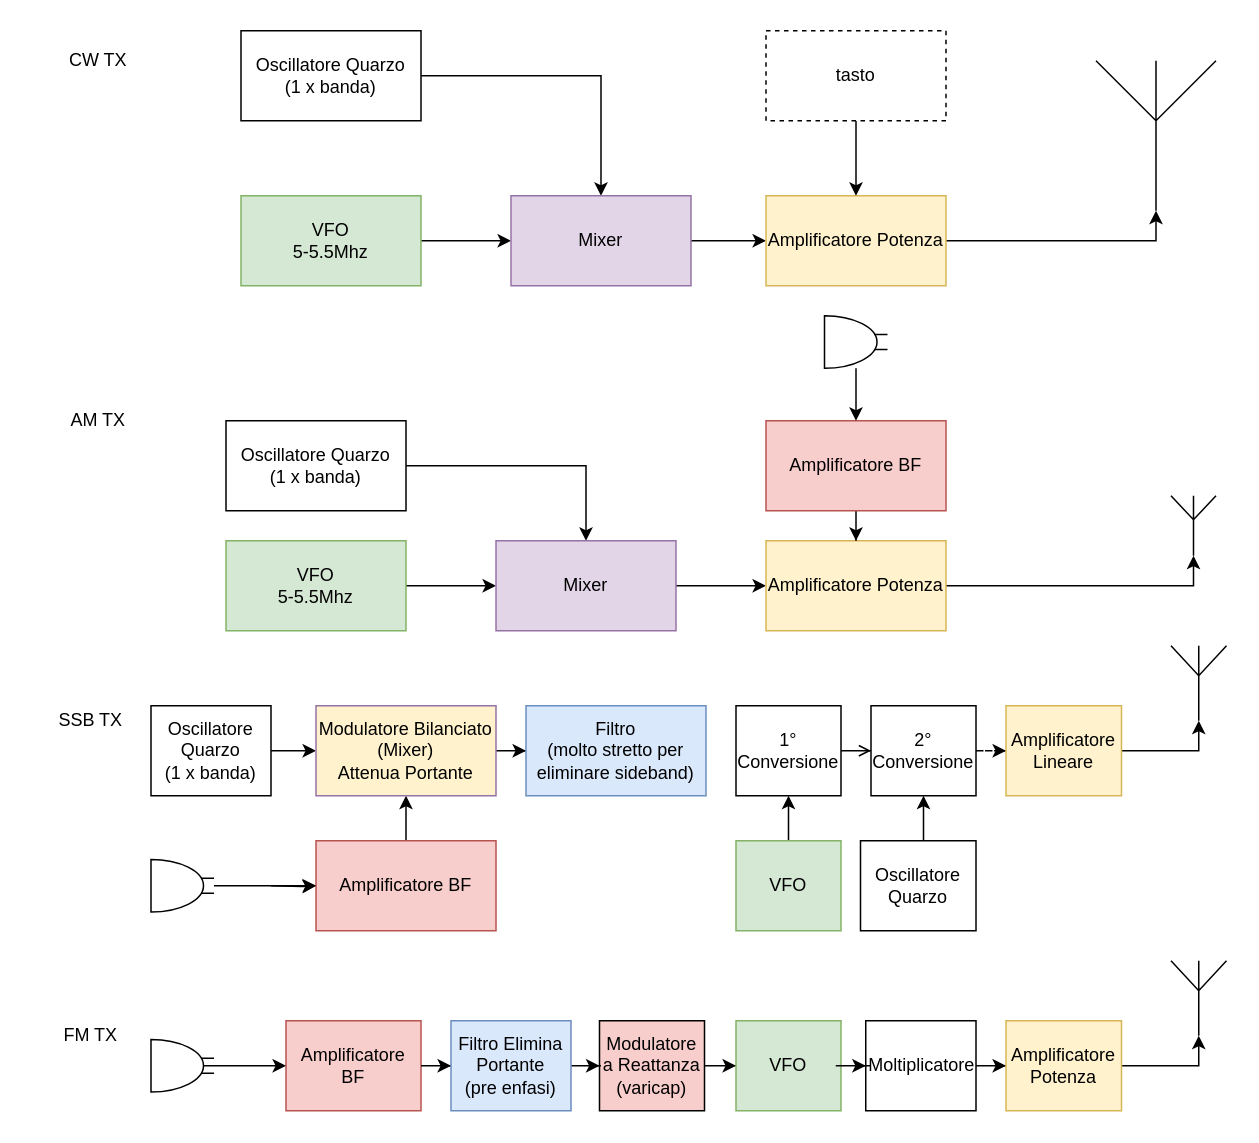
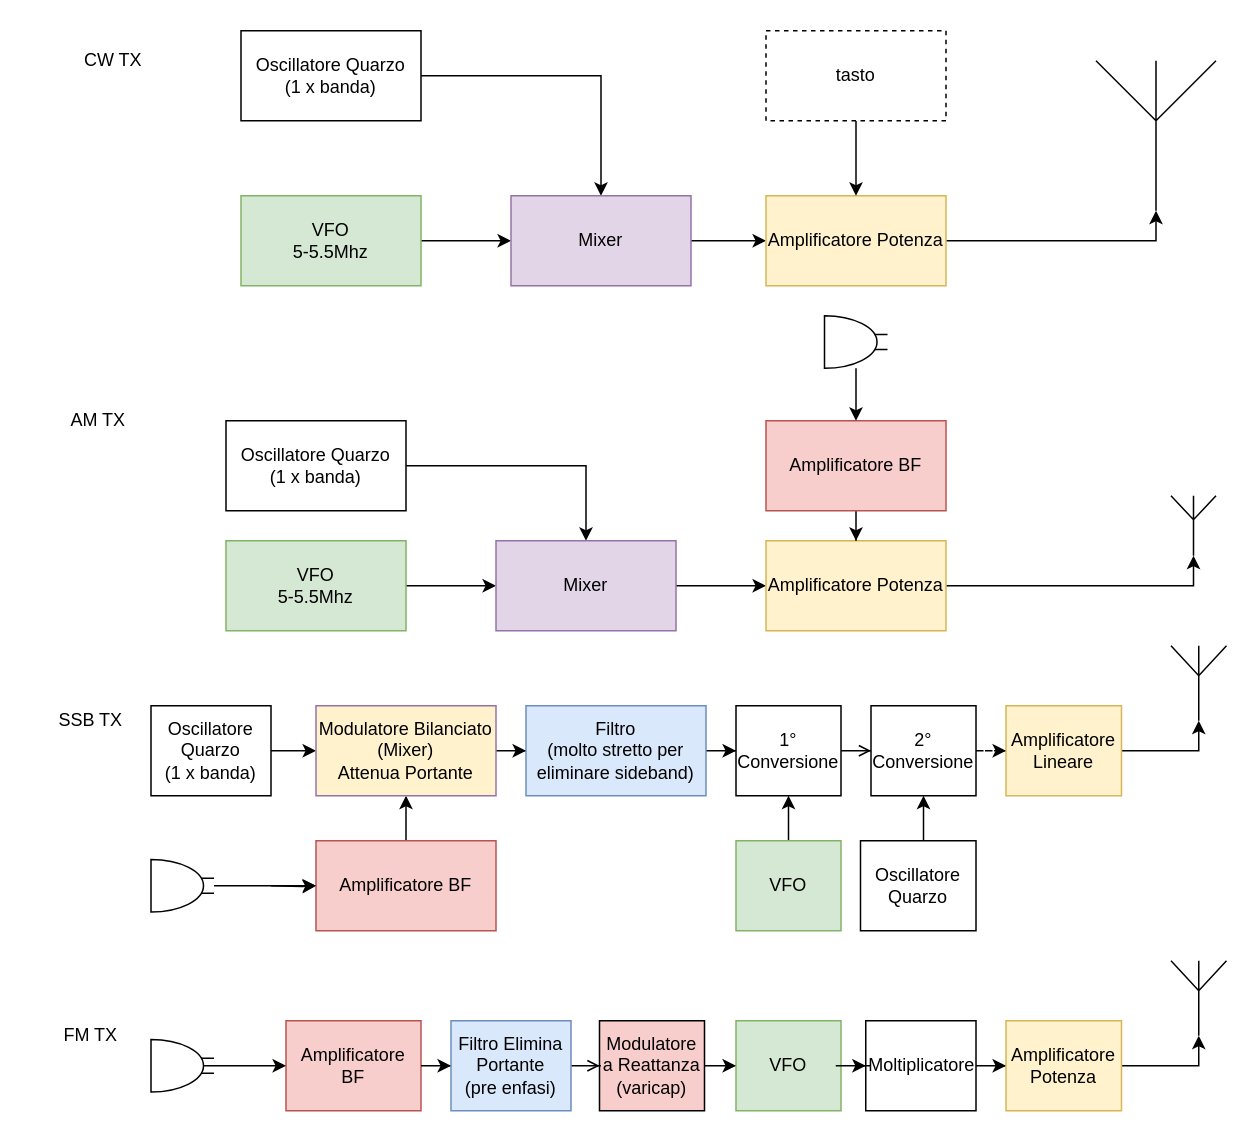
  <mxCell id="0" />
  <mxCell id="1" parent="0" />
  <mxCell id="2" style="edgeStyle=orthogonalEdgeStyle;rounded=0;orthogonalLoop=1;jettySize=auto;html=1;" parent="1" source="3" target="8" edge="1"><mxGeometry relative="1" as="geometry" /></mxCell>
  <mxCell id="3" value="VFO&lt;br&gt;5-5.5Mhz" style="rounded=0;whiteSpace=wrap;html=1;fillColor=#d5e8d4;strokeColor=#82b366;" parent="1" vertex="1"><mxGeometry x="160" y="130" width="120" height="60" as="geometry" /></mxCell>
- <mxCell id="4" value="CW TX" style="text;html=1;strokeColor=none;fillColor=none;align=center;verticalAlign=middle;whiteSpace=wrap;rounded=0;" parent="1" vertex="1"><mxGeometry x="30" y="30" width="70" height="20" as="geometry" /></mxCell>
+ <mxCell id="4" value="CW TX" style="text;html=1;strokeColor=none;fillColor=none;align=center;verticalAlign=middle;whiteSpace=wrap;rounded=0;" parent="1" vertex="1"><mxGeometry x="40" y="30" width="70" height="20" as="geometry" /></mxCell>
  <mxCell id="5" style="edgeStyle=orthogonalEdgeStyle;rounded=0;orthogonalLoop=1;jettySize=auto;html=1;" parent="1" source="6" target="8" edge="1"><mxGeometry relative="1" as="geometry" /></mxCell>
  <mxCell id="6" value="Oscillatore Quarzo&lt;br&gt;(1 x banda)" style="rounded=0;whiteSpace=wrap;html=1;" parent="1" vertex="1"><mxGeometry x="160" y="20" width="120" height="60" as="geometry" /></mxCell>
  <mxCell id="7" style="edgeStyle=orthogonalEdgeStyle;rounded=0;orthogonalLoop=1;jettySize=auto;html=1;exitX=1;exitY=0.5;exitDx=0;exitDy=0;" parent="1" source="8" target="10" edge="1"><mxGeometry relative="1" as="geometry" /></mxCell>
  <mxCell id="8" value="Mixer" style="rounded=0;whiteSpace=wrap;html=1;fillColor=#e1d5e7;strokeColor=#9673a6;" parent="1" vertex="1"><mxGeometry x="340" y="130" width="120" height="60" as="geometry" /></mxCell>
  <mxCell id="9" style="edgeStyle=orthogonalEdgeStyle;rounded=0;orthogonalLoop=1;jettySize=auto;html=1;entryX=0.5;entryY=1;entryDx=0;entryDy=0;entryPerimeter=0;" parent="1" source="10" target="13" edge="1"><mxGeometry relative="1" as="geometry" /></mxCell>
  <mxCell id="10" value="Amplificatore Potenza" style="rounded=0;whiteSpace=wrap;html=1;fillColor=#fff2cc;strokeColor=#d6b656;" parent="1" vertex="1"><mxGeometry x="510" y="130" width="120" height="60" as="geometry" /></mxCell>
  <mxCell id="11" style="edgeStyle=orthogonalEdgeStyle;rounded=0;orthogonalLoop=1;jettySize=auto;html=1;exitX=0.5;exitY=1;exitDx=0;exitDy=0;entryX=0.5;entryY=0;entryDx=0;entryDy=0;" parent="1" source="12" target="10" edge="1"><mxGeometry relative="1" as="geometry" /></mxCell>
  <mxCell id="12" value="tasto" style="rounded=0;whiteSpace=wrap;html=1;dashed=1;" parent="1" vertex="1"><mxGeometry x="510" y="20" width="120" height="60" as="geometry" /></mxCell>
  <mxCell id="13" value="" style="verticalLabelPosition=bottom;shadow=0;dashed=0;align=center;html=1;verticalAlign=top;shape=mxgraph.electrical.radio.aerial_-_antenna_1;" parent="1" vertex="1"><mxGeometry x="730" y="40" width="80" height="100" as="geometry" /></mxCell>
  <mxCell id="14" style="edgeStyle=orthogonalEdgeStyle;rounded=0;orthogonalLoop=1;jettySize=auto;html=1;" parent="1" source="15" target="19" edge="1"><mxGeometry relative="1" as="geometry" /></mxCell>
  <mxCell id="15" value="VFO&lt;br&gt;5-5.5Mhz" style="rounded=0;whiteSpace=wrap;html=1;fillColor=#d5e8d4;strokeColor=#82b366;" parent="1" vertex="1"><mxGeometry x="150" y="360" width="120" height="60" as="geometry" /></mxCell>
  <mxCell id="16" style="edgeStyle=orthogonalEdgeStyle;rounded=0;orthogonalLoop=1;jettySize=auto;html=1;" parent="1" source="17" target="19" edge="1"><mxGeometry relative="1" as="geometry" /></mxCell>
  <mxCell id="17" value="Oscillatore Quarzo&lt;br&gt;(1 x banda)" style="rounded=0;whiteSpace=wrap;html=1;" parent="1" vertex="1"><mxGeometry x="150" y="280" width="120" height="60" as="geometry" /></mxCell>
  <mxCell id="18" style="edgeStyle=orthogonalEdgeStyle;rounded=0;orthogonalLoop=1;jettySize=auto;html=1;exitX=1;exitY=0.5;exitDx=0;exitDy=0;" parent="1" source="19" target="21" edge="1"><mxGeometry relative="1" as="geometry" /></mxCell>
  <mxCell id="19" value="Mixer" style="rounded=0;whiteSpace=wrap;html=1;fillColor=#e1d5e7;strokeColor=#9673a6;" parent="1" vertex="1"><mxGeometry x="330" y="360" width="120" height="60" as="geometry" /></mxCell>
  <mxCell id="20" style="edgeStyle=orthogonalEdgeStyle;rounded=0;orthogonalLoop=1;jettySize=auto;html=1;entryX=0.5;entryY=1;entryDx=0;entryDy=0;entryPerimeter=0;" parent="1" source="21" target="22" edge="1"><mxGeometry relative="1" as="geometry" /></mxCell>
  <mxCell id="21" value="Amplificatore Potenza" style="rounded=0;whiteSpace=wrap;html=1;fillColor=#fff2cc;strokeColor=#d6b656;" parent="1" vertex="1"><mxGeometry x="510" y="360" width="120" height="60" as="geometry" /></mxCell>
  <mxCell id="22" value="" style="verticalLabelPosition=bottom;shadow=0;dashed=0;align=center;html=1;verticalAlign=top;shape=mxgraph.electrical.radio.aerial_-_antenna_1;" parent="1" vertex="1"><mxGeometry x="780" y="330" width="30" height="40" as="geometry" /></mxCell>
  <mxCell id="23" value="AM TX" style="text;html=1;strokeColor=none;fillColor=none;align=center;verticalAlign=middle;whiteSpace=wrap;rounded=0;" parent="1" vertex="1"><mxGeometry y="270" width="90" height="20" as="geometry" x="20" /></mxCell>
  <mxCell id="24" style="edgeStyle=orthogonalEdgeStyle;rounded=0;orthogonalLoop=1;jettySize=auto;html=1;" parent="1" source="25" target="21" edge="1"><mxGeometry relative="1" as="geometry" /></mxCell>
  <mxCell id="25" value="Amplificatore BF" style="rounded=0;whiteSpace=wrap;html=1;fillColor=#f8cecc;strokeColor=#b85450;" parent="1" vertex="1"><mxGeometry x="510" y="280" width="120" height="60" as="geometry" /></mxCell>
  <mxCell id="26" value="SSB TX" style="text;html=1;strokeColor=none;fillColor=none;align=center;verticalAlign=middle;whiteSpace=wrap;rounded=0;" parent="1" vertex="1"><mxGeometry x="30" y="470" width="60" height="20" as="geometry" /></mxCell>
  <mxCell id="27" style="edgeStyle=orthogonalEdgeStyle;rounded=0;orthogonalLoop=1;jettySize=auto;html=1;" parent="1" source="28" target="32" edge="1"><mxGeometry relative="1" as="geometry" /></mxCell>
  <mxCell id="28" value="Amplificatore BF" style="rounded=0;whiteSpace=wrap;html=1;fillColor=#f8cecc;strokeColor=#b85450;" parent="1" vertex="1"><mxGeometry x="210" y="560" width="120" height="60" as="geometry" /></mxCell>
  <mxCell id="29" style="edgeStyle=orthogonalEdgeStyle;rounded=0;orthogonalLoop=1;jettySize=auto;html=1;" parent="1" source="30" target="32" edge="1"><mxGeometry relative="1" as="geometry" /></mxCell>
  <mxCell id="30" value="Oscillatore Quarzo&lt;br&gt;(1 x banda)" style="rounded=0;whiteSpace=wrap;html=1;" parent="1" vertex="1"><mxGeometry x="100" y="470" width="80" height="60" as="geometry" /></mxCell>
  <mxCell id="31" style="edgeStyle=orthogonalEdgeStyle;rounded=0;orthogonalLoop=1;jettySize=auto;html=1;" parent="1" source="32" target="38" edge="1"><mxGeometry relative="1" as="geometry" /></mxCell>
  <mxCell id="32" value="Modulatore Bilanciato&lt;br&gt;(Mixer)&lt;br&gt;Attenua Portante" style="rounded=0;whiteSpace=wrap;html=1;fillColor=#fff2cc;strokeColor=#9673a6;" parent="1" vertex="1"><mxGeometry x="210" y="470" width="120" height="60" as="geometry" /></mxCell>
  <mxCell id="33" style="edgeStyle=orthogonalEdgeStyle;rounded=0;orthogonalLoop=1;jettySize=auto;html=1;entryX=0;entryY=0.5;entryDx=0;entryDy=0;dashed=1;" parent="1" source="43" target="46" edge="1"><mxGeometry relative="1" as="geometry"><mxPoint x="777" y="520" as="targetPoint" /></mxGeometry></mxCell>
  <mxCell id="34" value="1° Conversione" style="rounded=0;whiteSpace=wrap;html=1;" parent="1" vertex="1"><mxGeometry x="490" y="470" width="70" height="60" as="geometry" /></mxCell>
  <mxCell id="35" value="" style="verticalLabelPosition=bottom;shadow=0;dashed=0;align=center;html=1;verticalAlign=top;shape=mxgraph.electrical.radio.aerial_-_antenna_1;" parent="1" vertex="1"><mxGeometry x="780" y="430" width="37" height="50" as="geometry" /></mxCell>
  <mxCell id="36" style="edgeStyle=orthogonalEdgeStyle;rounded=0;orthogonalLoop=1;jettySize=auto;html=1;" parent="1" target="28" edge="1"><mxGeometry relative="1" as="geometry"><mxPoint x="180" y="590" as="sourcePoint" /></mxGeometry></mxCell>
+ <mxCell id="37" style="edgeStyle=orthogonalEdgeStyle;rounded=0;orthogonalLoop=1;jettySize=auto;html=1;" parent="1" source="38" target="34" edge="1"><mxGeometry relative="1" as="geometry" /></mxCell>
  <mxCell id="38" value="Filtro&lt;br&gt;(molto stretto per eliminare sideband)" style="rounded=0;whiteSpace=wrap;html=1;fillColor=#dae8fc;strokeColor=#6c8ebf;" parent="1" vertex="1"><mxGeometry x="350" y="470" width="120" height="60" as="geometry" /></mxCell>
  <mxCell id="39" style="edgeStyle=orthogonalEdgeStyle;rounded=0;orthogonalLoop=1;jettySize=auto;html=1;" parent="1" source="40" target="34" edge="1"><mxGeometry relative="1" as="geometry" /></mxCell>
  <mxCell id="40" value="VFO" style="rounded=0;whiteSpace=wrap;html=1;fillColor=#d5e8d4;strokeColor=#82b366;" parent="1" vertex="1"><mxGeometry x="490" y="560" width="70" height="60" as="geometry" /></mxCell>
  <mxCell id="41" style="edgeStyle=orthogonalEdgeStyle;rounded=0;orthogonalLoop=1;jettySize=auto;html=1;exitX=0.5;exitY=0;exitDx=0;exitDy=0;entryX=0.5;entryY=1;entryDx=0;entryDy=0;" parent="1" source="42" target="43" edge="1"><mxGeometry relative="1" as="geometry" /></mxCell>
  <mxCell id="42" value="Oscillatore Quarzo" style="rounded=0;whiteSpace=wrap;html=1;" parent="1" vertex="1"><mxGeometry x="573" y="560" width="77" height="60" as="geometry" /></mxCell>
  <mxCell id="43" value="2° Conversione" style="rounded=0;whiteSpace=wrap;html=1;" parent="1" vertex="1"><mxGeometry x="580" y="470" width="70" height="60" as="geometry" /></mxCell>
  <mxCell id="44" style="edgeStyle=orthogonalEdgeStyle;rounded=0;orthogonalLoop=1;jettySize=auto;html=1;entryX=0;entryY=0.5;entryDx=0;entryDy=0;endArrow=open;" parent="1" source="34" target="43" edge="1"><mxGeometry relative="1" as="geometry"><mxPoint x="610" y="500" as="sourcePoint" /><mxPoint x="777" y="520" as="targetPoint" /></mxGeometry></mxCell>
  <mxCell id="45" style="edgeStyle=orthogonalEdgeStyle;rounded=0;orthogonalLoop=1;jettySize=auto;html=1;entryX=0.5;entryY=1;entryDx=0;entryDy=0;entryPerimeter=0;" parent="1" source="46" target="35" edge="1"><mxGeometry relative="1" as="geometry" /></mxCell>
  <mxCell id="46" value="Amplificatore&lt;br&gt;Lineare" style="rounded=0;whiteSpace=wrap;html=1;fillColor=#fff2cc;strokeColor=#d6b656;" parent="1" vertex="1"><mxGeometry x="670" y="470" width="77" height="60" as="geometry" /></mxCell>
  <mxCell id="47" value="FM TX" style="text;html=1;strokeColor=none;fillColor=none;align=center;verticalAlign=middle;whiteSpace=wrap;rounded=0;" parent="1" vertex="1"><mxGeometry x="30" y="680" width="60" height="20" as="geometry" /></mxCell>
  <mxCell id="48" value="Amplificatore BF" style="rounded=0;whiteSpace=wrap;html=1;fillColor=#f8cecc;strokeColor=#b85450;" parent="1" vertex="1"><mxGeometry x="190" y="680" width="90" height="60" as="geometry" /></mxCell>
  <mxCell id="49" style="edgeStyle=orthogonalEdgeStyle;rounded=0;orthogonalLoop=1;jettySize=auto;html=1;exitX=1;exitY=0.5;exitDx=0;exitDy=0;" parent="1" source="48" target="55" edge="1"><mxGeometry relative="1" as="geometry"><mxPoint x="330" y="710" as="sourcePoint" /></mxGeometry></mxCell>
  <mxCell id="50" style="edgeStyle=orthogonalEdgeStyle;rounded=0;orthogonalLoop=1;jettySize=auto;html=1;entryX=0;entryY=0.5;entryDx=0;entryDy=0;" parent="1" source="60" target="59" edge="1"><mxGeometry relative="1" as="geometry"><mxPoint x="777" y="730" as="targetPoint" /></mxGeometry></mxCell>
  <mxCell id="51" value="Modulatore a Reattanza&lt;br&gt;(varicap)" style="rounded=0;whiteSpace=wrap;html=1;fillColor=#f8cecc;" parent="1" vertex="1"><mxGeometry x="399" y="680" width="70" height="60" as="geometry" /></mxCell>
  <mxCell id="52" value="" style="verticalLabelPosition=bottom;shadow=0;dashed=0;align=center;html=1;verticalAlign=top;shape=mxgraph.electrical.radio.aerial_-_antenna_1;" parent="1" vertex="1"><mxGeometry x="780" y="640" width="37" height="50" as="geometry" /></mxCell>
  <mxCell id="53" style="edgeStyle=orthogonalEdgeStyle;rounded=0;orthogonalLoop=1;jettySize=auto;html=1;exitX=0.835;exitY=0.5;exitDx=0;exitDy=0;exitPerimeter=0;" parent="1" source="66" target="48" edge="1"><mxGeometry relative="1" as="geometry"><mxPoint x="170" y="710" as="sourcePoint" /></mxGeometry></mxCell>
- <mxCell id="54" style="edgeStyle=orthogonalEdgeStyle;rounded=0;orthogonalLoop=1;jettySize=auto;html=1;" parent="1" source="55" target="51" edge="1"><mxGeometry relative="1" as="geometry" /></mxCell>
+ <mxCell id="54" style="edgeStyle=orthogonalEdgeStyle;rounded=0;orthogonalLoop=1;jettySize=auto;html=1;endArrow=open;" parent="1" source="55" target="51" edge="1"><mxGeometry relative="1" as="geometry" /></mxCell>
  <mxCell id="55" value="Filtro Elimina Portante &lt;br&gt;(pre enfasi)" style="rounded=0;whiteSpace=wrap;html=1;fillColor=#dae8fc;strokeColor=#6c8ebf;" parent="1" vertex="1"><mxGeometry x="300" y="680" width="80" height="60" as="geometry" /></mxCell>
  <mxCell id="56" value="VFO" style="rounded=0;whiteSpace=wrap;html=1;fillColor=#d5e8d4;strokeColor=#82b366;" parent="1" vertex="1"><mxGeometry x="490" y="680" width="70" height="60" as="geometry" /></mxCell>
  <mxCell id="57" style="edgeStyle=orthogonalEdgeStyle;rounded=0;orthogonalLoop=1;jettySize=auto;html=1;entryX=0;entryY=0.5;entryDx=0;entryDy=0;" parent="1" source="51" target="56" edge="1"><mxGeometry relative="1" as="geometry"><mxPoint x="610" y="710" as="sourcePoint" /><mxPoint x="777" y="730" as="targetPoint" /></mxGeometry></mxCell>
  <mxCell id="58" style="edgeStyle=orthogonalEdgeStyle;rounded=0;orthogonalLoop=1;jettySize=auto;html=1;entryX=0.5;entryY=1;entryDx=0;entryDy=0;entryPerimeter=0;" parent="1" source="59" target="52" edge="1"><mxGeometry relative="1" as="geometry" /></mxCell>
  <mxCell id="59" value="Amplificatore&lt;br&gt;Potenza" style="rounded=0;whiteSpace=wrap;html=1;fillColor=#fff2cc;strokeColor=#d6b656;" parent="1" vertex="1"><mxGeometry x="670" y="680" width="77" height="60" as="geometry" /></mxCell>
  <mxCell id="60" value="Moltiplicatore" style="rounded=0;whiteSpace=wrap;html=1;" parent="1" vertex="1"><mxGeometry x="576.5" y="680" width="73.5" height="60" as="geometry" /></mxCell>
  <mxCell id="61" style="edgeStyle=orthogonalEdgeStyle;rounded=0;orthogonalLoop=1;jettySize=auto;html=1;entryX=0;entryY=0.5;entryDx=0;entryDy=0;" parent="1" source="56" target="60" edge="1"><mxGeometry relative="1" as="geometry"><mxPoint x="670" y="710" as="targetPoint" /><mxPoint x="560" y="710" as="sourcePoint" /></mxGeometry></mxCell>
  <mxCell id="62" style="edgeStyle=orthogonalEdgeStyle;rounded=0;orthogonalLoop=1;jettySize=auto;html=1;" parent="1" source="63" edge="1"><mxGeometry relative="1" as="geometry"><mxPoint x="570" y="280" as="targetPoint" /></mxGeometry></mxCell>
  <mxCell id="63" value="" style="verticalLabelPosition=bottom;shadow=0;dashed=0;align=center;html=1;verticalAlign=top;shape=mxgraph.electrical.radio.microphone_2;" parent="1" vertex="1"><mxGeometry x="549" y="210" width="42" height="35" as="geometry" /></mxCell>
  <mxCell id="64" value="" style="edgeStyle=orthogonalEdgeStyle;rounded=0;orthogonalLoop=1;jettySize=auto;html=1;" parent="1" source="65" target="28" edge="1"><mxGeometry relative="1" as="geometry" /></mxCell>
  <mxCell id="65" value="" style="verticalLabelPosition=bottom;shadow=0;dashed=0;align=center;html=1;verticalAlign=top;shape=mxgraph.electrical.radio.microphone_2;" parent="1" vertex="1"><mxGeometry x="100" y="572.5" width="42" height="35" as="geometry" /></mxCell>
  <mxCell id="66" value="" style="verticalLabelPosition=bottom;shadow=0;dashed=0;align=center;html=1;verticalAlign=top;shape=mxgraph.electrical.radio.microphone_2;" parent="1" vertex="1"><mxGeometry x="100" y="692.5" width="42" height="35" as="geometry" /></mxCell>
